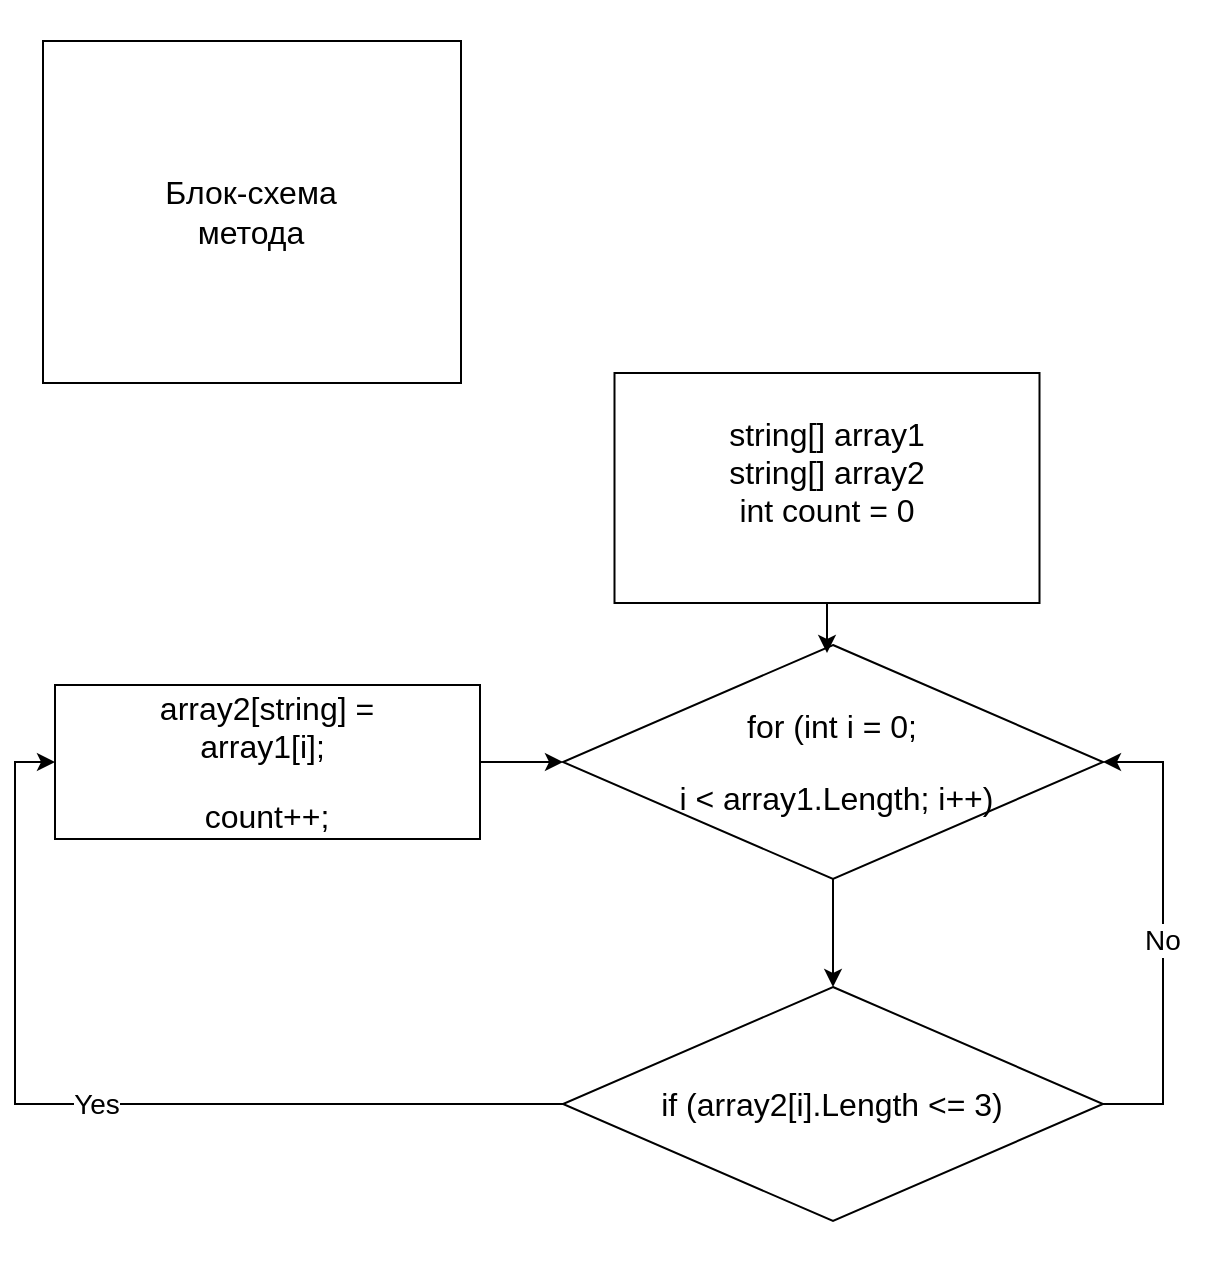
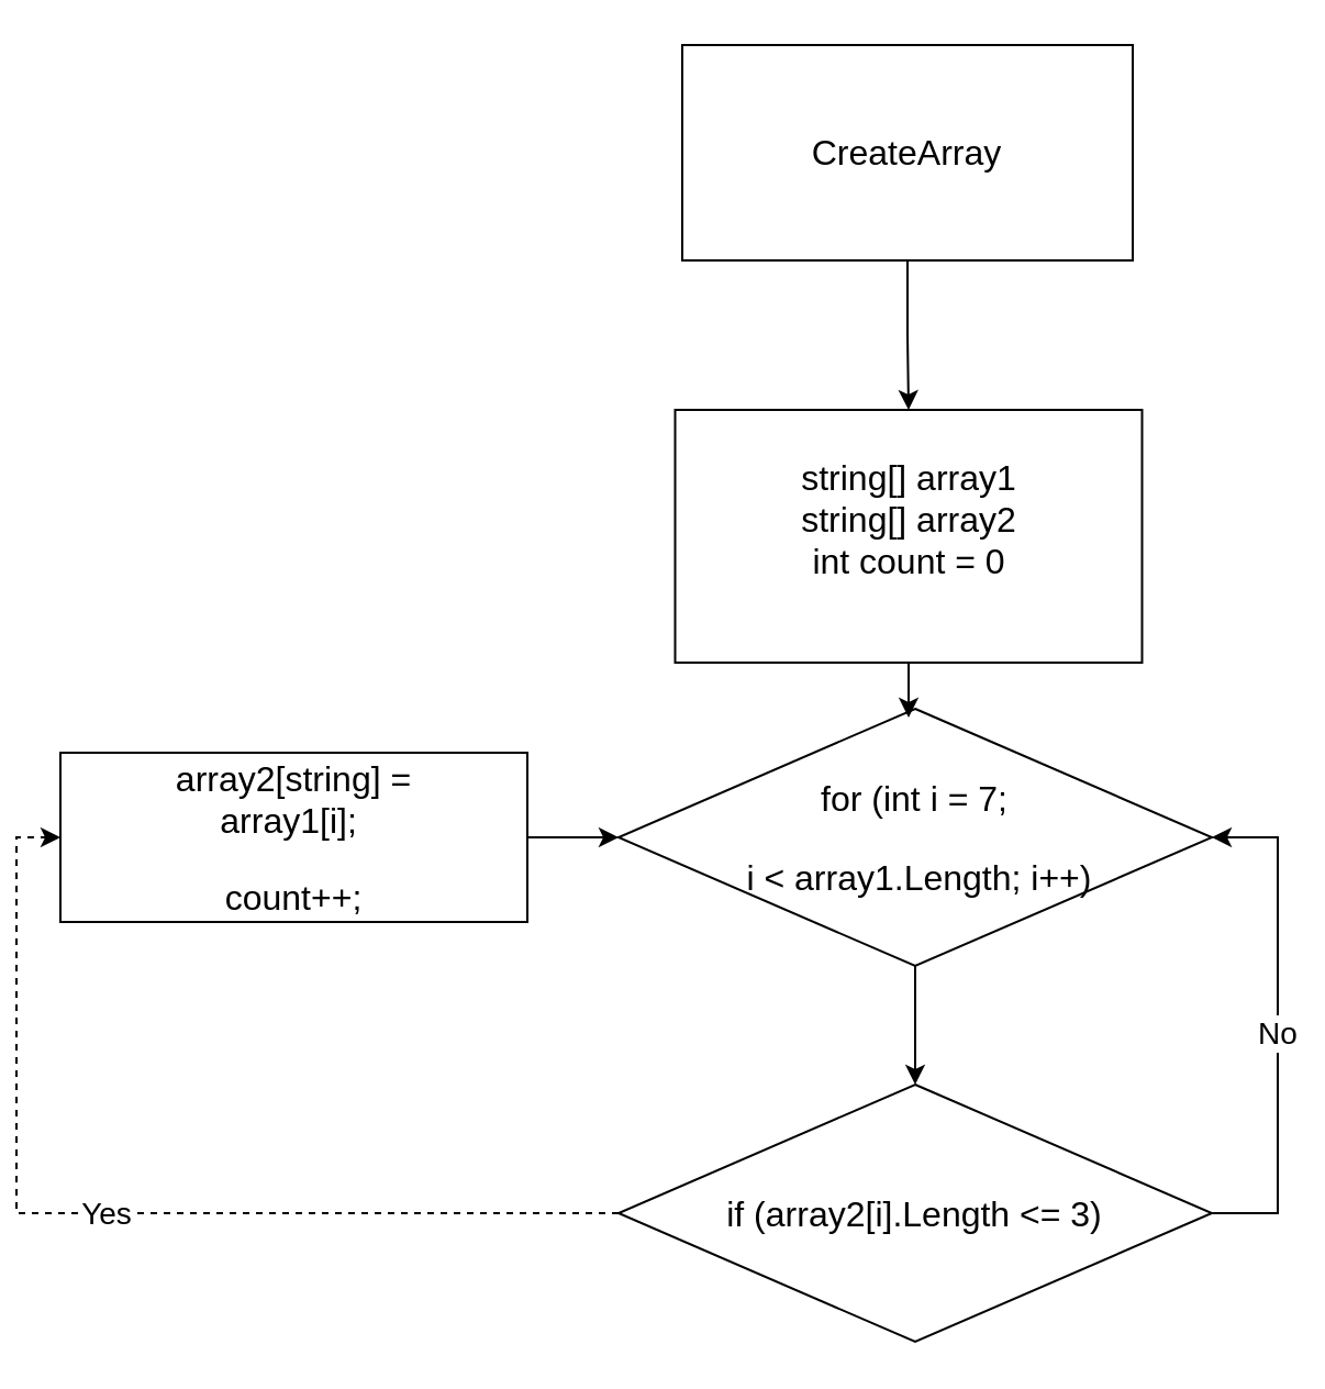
  <mxCell id="0" />
  <mxCell id="1" parent="0" />
  <mxCell id="2" style="edgeStyle=orthogonalEdgeStyle;rounded=0;orthogonalLoop=1;jettySize=auto;html=1;exitX=0.5;exitY=1;exitDx=0;exitDy=0;entryX=0.5;entryY=0;entryDx=0;entryDy=0;" edge="1" parent="1" source="3" target="11"><mxGeometry relative="1" as="geometry" /></mxCell>
- <mxCell id="3" value="&lt;p class=&quot;MsoNormal&quot;&gt;for (int i&amp;nbsp;= 0;&lt;/p&gt;&lt;p class=&quot;MsoNormal&quot;&gt;&lt;span style=&quot;background-color: initial;&quot;&gt;&amp;nbsp;i &amp;lt; array1.Length; i++)&lt;/span&gt;&lt;/p&gt;" style="rhombus;whiteSpace=wrap;html=1;fontSize=16;" parent="1" vertex="1"><mxGeometry x="280" y="322" width="270" height="117" as="geometry" /></mxCell>
- <mxCell id="6" value="&lt;span style=&quot;font-size: 16px;&quot;&gt;Блок-схема &lt;br&gt;метода&lt;/span&gt;" style="rounded=0;whiteSpace=wrap;html=1;" parent="1" vertex="1"><mxGeometry x="20" y="20" width="209" height="171" as="geometry" /></mxCell>
+ <mxCell id="3" value="&lt;p class=&quot;MsoNormal&quot;&gt;for (int i&amp;nbsp;= 7;&lt;/p&gt;&lt;p class=&quot;MsoNormal&quot;&gt;&lt;span style=&quot;background-color: initial;&quot;&gt;&amp;nbsp;i &amp;lt; array1.Length; i++)&lt;/span&gt;&lt;/p&gt;" style="rhombus;whiteSpace=wrap;html=1;fontSize=16;" parent="1" vertex="1"><mxGeometry x="280" y="322" width="270" height="117" as="geometry" /></mxCell>
+ <mxCell id="4" style="edgeStyle=orthogonalEdgeStyle;rounded=0;orthogonalLoop=1;jettySize=auto;html=1;exitX=0.5;exitY=1;exitDx=0;exitDy=0;entryX=0.5;entryY=0;entryDx=0;entryDy=0;" edge="1" parent="1" source="5" target="8"><mxGeometry relative="1" as="geometry" /></mxCell>
+ <mxCell id="5" value="CreateArray" style="rounded=0;whiteSpace=wrap;html=1;fontSize=16;" parent="1" vertex="1"><mxGeometry x="309" y="20" width="205" height="98" as="geometry" /></mxCell>
  <mxCell id="7" style="edgeStyle=orthogonalEdgeStyle;rounded=0;orthogonalLoop=1;jettySize=auto;html=1;exitX=0.5;exitY=1;exitDx=0;exitDy=0;" edge="1" parent="1" source="8"><mxGeometry relative="1" as="geometry"><mxPoint x="412" y="326" as="targetPoint" /></mxGeometry></mxCell>
  <mxCell id="8" value="&lt;span style=&quot;background-color: initial;&quot;&gt;string[] array1&lt;br&gt;&lt;/span&gt;&lt;span style=&quot;background-color: initial;&quot;&gt;string[] array2&lt;br&gt;&lt;/span&gt;int count = 0&lt;span style=&quot;background-color: initial;&quot;&gt;&lt;br&gt;&lt;/span&gt;&lt;p class=&quot;MsoNormal&quot;&gt;&lt;/p&gt;" style="rounded=0;whiteSpace=wrap;html=1;fontSize=16;" vertex="1" parent="1"><mxGeometry x="305.75" y="186" width="212.5" height="115" as="geometry" /></mxCell>
- <mxCell id="9" value="Yes" style="edgeStyle=orthogonalEdgeStyle;rounded=0;orthogonalLoop=1;jettySize=auto;html=1;exitX=0;exitY=0.5;exitDx=0;exitDy=0;entryX=0;entryY=0.5;entryDx=0;entryDy=0;fontSize=14;" edge="1" parent="1" source="11" target="13"><mxGeometry x="0.002" relative="1" as="geometry"><mxPoint as="offset" /></mxGeometry></mxCell>
+ <mxCell id="9" value="Yes" style="edgeStyle=orthogonalEdgeStyle;rounded=0;orthogonalLoop=1;jettySize=auto;html=1;exitX=0;exitY=0.5;exitDx=0;exitDy=0;entryX=0;entryY=0.5;entryDx=0;entryDy=0;fontSize=14;dashed=1;" edge="1" parent="1" source="11" target="13"><mxGeometry x="0.002" relative="1" as="geometry"><mxPoint as="offset" /></mxGeometry></mxCell>
  <mxCell id="10" value="No" style="edgeStyle=orthogonalEdgeStyle;rounded=0;orthogonalLoop=1;jettySize=auto;html=1;exitX=1;exitY=0.5;exitDx=0;exitDy=0;entryX=1;entryY=0.5;entryDx=0;entryDy=0;fontSize=14;" edge="1" parent="1" source="11" target="3"><mxGeometry x="-0.03" relative="1" as="geometry"><Array as="points"><mxPoint x="580" y="552" /><mxPoint x="580" y="381" /></Array><mxPoint as="offset" /></mxGeometry></mxCell>
  <mxCell id="11" value="&lt;p class=&quot;MsoNormal&quot;&gt;if (&lt;span lang=&quot;EN-US&quot;&gt;array&lt;/span&gt;2[&lt;span lang=&quot;EN-US&quot;&gt;i&lt;/span&gt;].&lt;span lang=&quot;EN-US&quot;&gt;Length&lt;/span&gt; &amp;lt;= 3)&lt;/p&gt;" style="rhombus;whiteSpace=wrap;html=1;fontSize=16;" vertex="1" parent="1"><mxGeometry x="280" y="493" width="270" height="117" as="geometry" /></mxCell>
  <mxCell id="12" style="edgeStyle=orthogonalEdgeStyle;rounded=0;orthogonalLoop=1;jettySize=auto;html=1;exitX=1;exitY=0.5;exitDx=0;exitDy=0;entryX=0;entryY=0.5;entryDx=0;entryDy=0;" edge="1" parent="1" source="13" target="3"><mxGeometry relative="1" as="geometry" /></mxCell>
  <mxCell id="13" value="&lt;p style=&quot;margin-bottom:0cm;margin-bottom:.0001pt;line-height:&lt;br/&gt;normal&quot; class=&quot;MsoNormal&quot;&gt;array2[string] =&lt;br/&gt;array1[i];&amp;nbsp;&lt;/p&gt;&lt;p style=&quot;margin-bottom:0cm;margin-bottom:.0001pt;line-height:&lt;br/&gt;normal&quot; class=&quot;MsoNormal&quot;&gt;&lt;span style=&quot;background-color: initial;&quot;&gt;count++;&lt;/span&gt;&lt;/p&gt;&lt;p class=&quot;MsoNormal&quot;&gt;&lt;/p&gt;" style="rounded=0;whiteSpace=wrap;html=1;fontSize=16;" vertex="1" parent="1"><mxGeometry x="26" y="342" width="212.5" height="77" as="geometry" /></mxCell>
